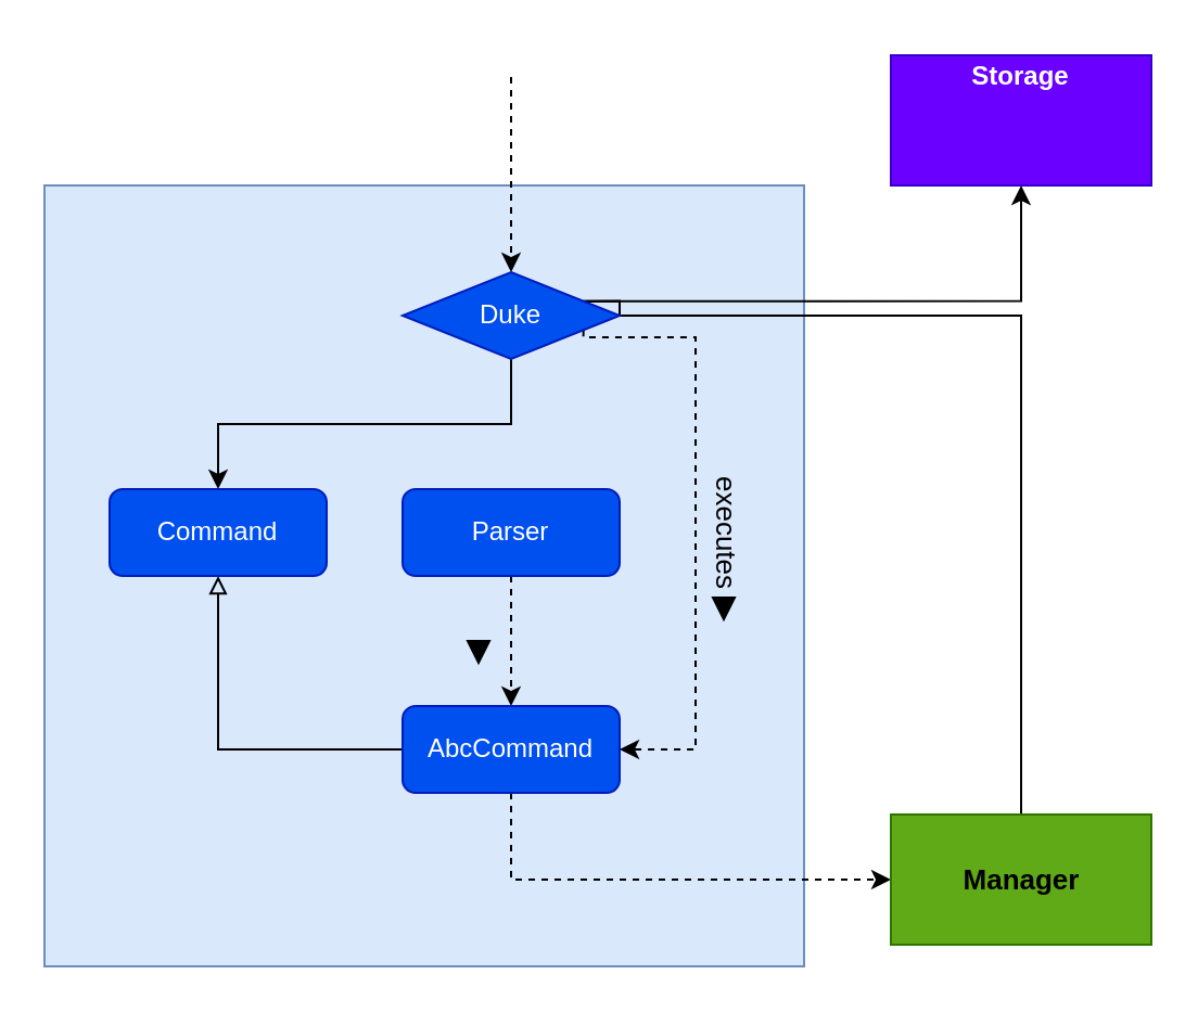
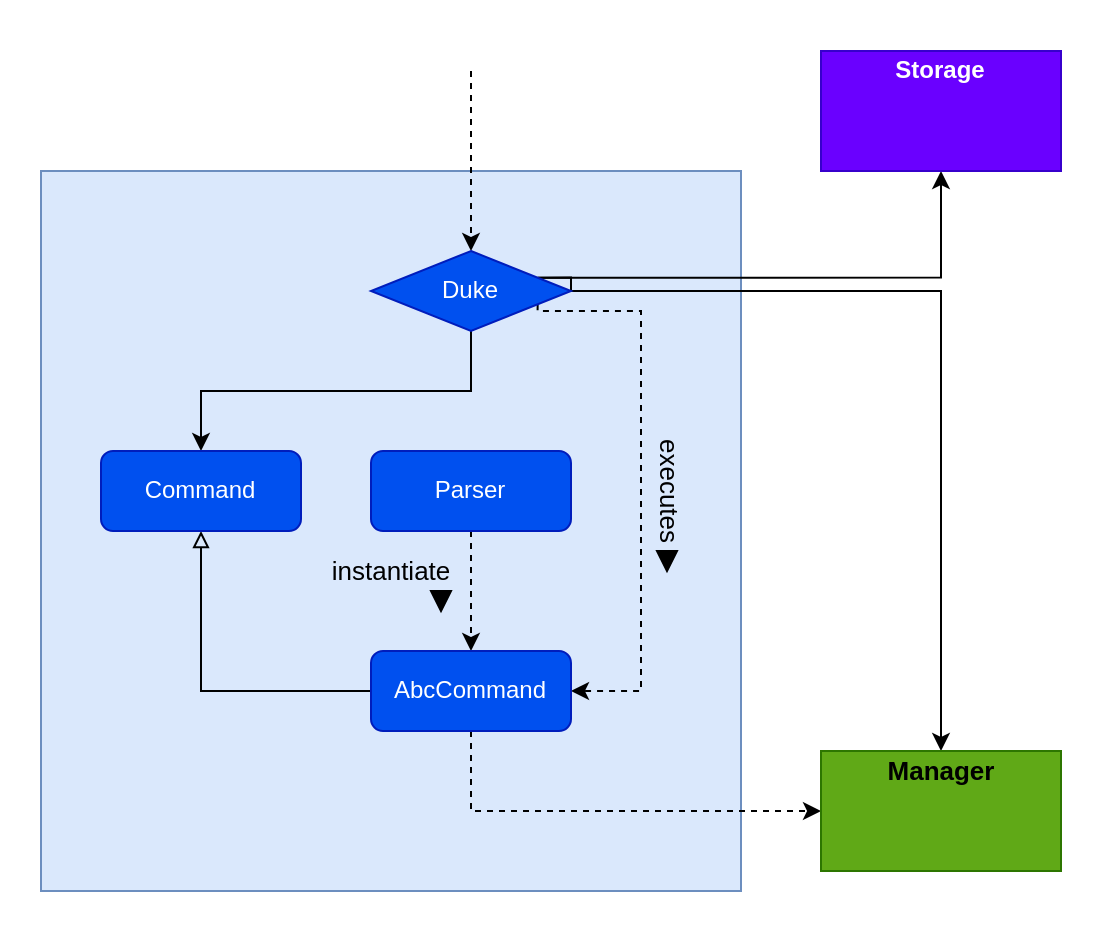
  <mxCell id="0" />
  <mxCell id="1" parent="0" />
  <mxCell id="2" value="" style="rounded=0;whiteSpace=wrap;html=1;fillColor=#dae8fc;strokeColor=#6c8ebf;" parent="1" vertex="1"><mxGeometry x="20" y="85" width="350" height="360" as="geometry" /></mxCell>
  <mxCell id="3" style="edgeStyle=orthogonalEdgeStyle;rounded=0;orthogonalLoop=1;jettySize=auto;html=1;exitX=0.5;exitY=1;exitDx=0;exitDy=0;fontSize=13;fontColor=#000000;" parent="1" source="8" target="16" edge="1"><mxGeometry relative="1" as="geometry" /></mxCell>
  <mxCell id="4" style="edgeStyle=orthogonalEdgeStyle;rounded=0;orthogonalLoop=1;jettySize=auto;html=1;exitX=1;exitY=0.75;exitDx=0;exitDy=0;entryX=1;entryY=0.5;entryDx=0;entryDy=0;fontSize=13;fontColor=#000000;endArrow=classic;endFill=1;dashed=1;" parent="1" source="8" target="13" edge="1"><mxGeometry relative="1" as="geometry"><Array as="points"><mxPoint x="320" y="155" /><mxPoint x="320" y="345" /></Array></mxGeometry></mxCell>
  <mxCell id="5" style="edgeStyle=orthogonalEdgeStyle;rounded=0;orthogonalLoop=1;jettySize=auto;html=1;exitX=1;exitY=0.25;exitDx=0;exitDy=0;fontSize=13;fontColor=#000000;endArrow=classic;endFill=1;" parent="1" source="8" target="15" edge="1"><mxGeometry relative="1" as="geometry"><Array as="points"><mxPoint x="285" y="145" /><mxPoint x="470" y="145" /></Array></mxGeometry></mxCell>
  <mxCell id="6" style="edgeStyle=orthogonalEdgeStyle;rounded=0;orthogonalLoop=1;jettySize=auto;html=1;fontSize=13;fontColor=#000000;endArrow=classic;endFill=1;entryX=0.5;entryY=0;entryDx=0;entryDy=0;dashed=1;" parent="1" target="8" edge="1"><mxGeometry relative="1" as="geometry"><mxPoint x="340" y="25" as="targetPoint" /><mxPoint x="235" y="35" as="sourcePoint" /><Array as="points"><mxPoint x="235" y="35" /></Array></mxGeometry></mxCell>
  <mxCell id="7" style="edgeStyle=orthogonalEdgeStyle;rounded=0;orthogonalLoop=1;jettySize=auto;html=1;exitX=1;exitY=0.25;exitDx=0;exitDy=0;" edge="1" parent="1" source="8" target="21"><mxGeometry relative="1" as="geometry" /></mxCell>
  <mxCell id="8" value="Duke" style="rhombus;whiteSpace=wrap;html=1;fillColor=#0050ef;strokeColor=#001DBC;fontColor=#ffffff;" parent="1" vertex="1"><mxGeometry x="185" y="125" width="100" height="40" as="geometry" /></mxCell>
  <mxCell id="9" style="edgeStyle=orthogonalEdgeStyle;rounded=0;orthogonalLoop=1;jettySize=auto;html=1;exitX=0.5;exitY=1;exitDx=0;exitDy=0;entryX=0.5;entryY=0;entryDx=0;entryDy=0;fontSize=13;fontColor=#000000;dashed=1;" parent="1" source="10" target="13" edge="1"><mxGeometry relative="1" as="geometry" /></mxCell>
  <mxCell id="10" value="Parser" style="rounded=1;whiteSpace=wrap;html=1;fillColor=#0050ef;strokeColor=#001DBC;fontColor=#ffffff;" parent="1" vertex="1"><mxGeometry x="185" y="225" width="100" height="40" as="geometry" /></mxCell>
  <mxCell id="11" style="edgeStyle=orthogonalEdgeStyle;rounded=0;orthogonalLoop=1;jettySize=auto;html=1;exitX=0.5;exitY=1;exitDx=0;exitDy=0;entryX=0;entryY=0.5;entryDx=0;entryDy=0;fontSize=13;fontColor=#000000;dashed=1;" parent="1" source="13" target="14" edge="1"><mxGeometry relative="1" as="geometry"><Array as="points"><mxPoint x="235" y="405" /></Array></mxGeometry></mxCell>
  <mxCell id="12" style="edgeStyle=orthogonalEdgeStyle;rounded=0;orthogonalLoop=1;jettySize=auto;html=1;exitX=0;exitY=0.5;exitDx=0;exitDy=0;fontSize=13;fontColor=#000000;endArrow=block;endFill=0;" parent="1" source="13" target="16" edge="1"><mxGeometry relative="1" as="geometry" /></mxCell>
  <mxCell id="13" value="AbcCommand" style="rounded=1;whiteSpace=wrap;html=1;fillColor=#0050ef;strokeColor=#001DBC;fontColor=#ffffff;" parent="1" vertex="1"><mxGeometry x="185" y="325" width="100" height="40" as="geometry" /></mxCell>
  <mxCell id="14" value="" style="rounded=0;whiteSpace=wrap;html=1;fillColor=#60a917;fontColor=#ffffff;strokeColor=#2D7600;" parent="1" vertex="1"><mxGeometry x="410" y="375" width="120" height="60" as="geometry" /></mxCell>
- <mxCell id="15" value="&lt;b&gt;&lt;font style=&quot;font-size: 13px&quot;&gt;Manager&lt;/font&gt;&lt;/b&gt;" style="text;html=1;align=center;verticalAlign=middle;resizable=0;points=[];autosize=1;strokeColor=none;fillColor=none;" parent="1" vertex="1"><mxGeometry x="435" y="395" width="70" height="20" as="geometry" /></mxCell>
+ <mxCell id="15" value="&lt;b&gt;&lt;font style=&quot;font-size: 13px&quot;&gt;Manager&lt;/font&gt;&lt;/b&gt;" style="text;html=1;align=center;verticalAlign=middle;resizable=0;points=[];autosize=1;strokeColor=none;fillColor=none;" parent="1" vertex="1"><mxGeometry x="435" y="375" width="70" height="20" as="geometry" /></mxCell>
  <mxCell id="16" value="Command" style="rounded=1;whiteSpace=wrap;html=1;fillColor=#0050ef;strokeColor=#001DBC;fontColor=#ffffff;" parent="1" vertex="1"><mxGeometry x="50" y="225" width="100" height="40" as="geometry" /></mxCell>
  <mxCell id="17" value="executes" style="text;html=1;align=center;verticalAlign=middle;resizable=0;points=[];autosize=1;strokeColor=none;fillColor=none;fontSize=13;fontColor=#000000;rotation=90;" parent="1" vertex="1"><mxGeometry x="300" y="235" width="70" height="20" as="geometry" /></mxCell>
  <mxCell id="18" value="" style="verticalLabelPosition=bottom;verticalAlign=top;html=1;shape=mxgraph.basic.acute_triangle;dx=0.5;fontSize=13;fontColor=#000000;rotation=-180;fillColor=#000000;" parent="1" vertex="1"><mxGeometry x="328" y="275" width="10" height="10" as="geometry" /></mxCell>
+ <mxCell id="19" value="instantiate" style="text;html=1;align=center;verticalAlign=middle;resizable=0;points=[];autosize=1;strokeColor=none;fillColor=none;fontSize=13;fontColor=#000000;" parent="1" vertex="1"><mxGeometry x="160" y="275" width="70" height="20" as="geometry" /></mxCell>
  <mxCell id="20" value="" style="verticalLabelPosition=bottom;verticalAlign=top;html=1;shape=mxgraph.basic.acute_triangle;dx=0.5;fontSize=13;fontColor=#000000;rotation=-180;fillColor=#000000;" parent="1" vertex="1"><mxGeometry x="215" y="295" width="10" height="10" as="geometry" /></mxCell>
  <mxCell id="21" value="" style="rounded=0;whiteSpace=wrap;html=1;fillColor=#6a00ff;fontColor=#ffffff;strokeColor=#3700CC;" vertex="1" parent="1"><mxGeometry x="410" y="25" width="120" height="60" as="geometry" /></mxCell>
  <mxCell id="22" value="&lt;b&gt;&lt;font color=&quot;#ffffff&quot;&gt;Storage&lt;/font&gt;&lt;/b&gt;" style="text;html=1;strokeColor=none;fillColor=none;align=center;verticalAlign=middle;whiteSpace=wrap;rounded=0;" vertex="1" parent="1"><mxGeometry x="440" y="20" width="60" height="30" as="geometry" /></mxCell>
